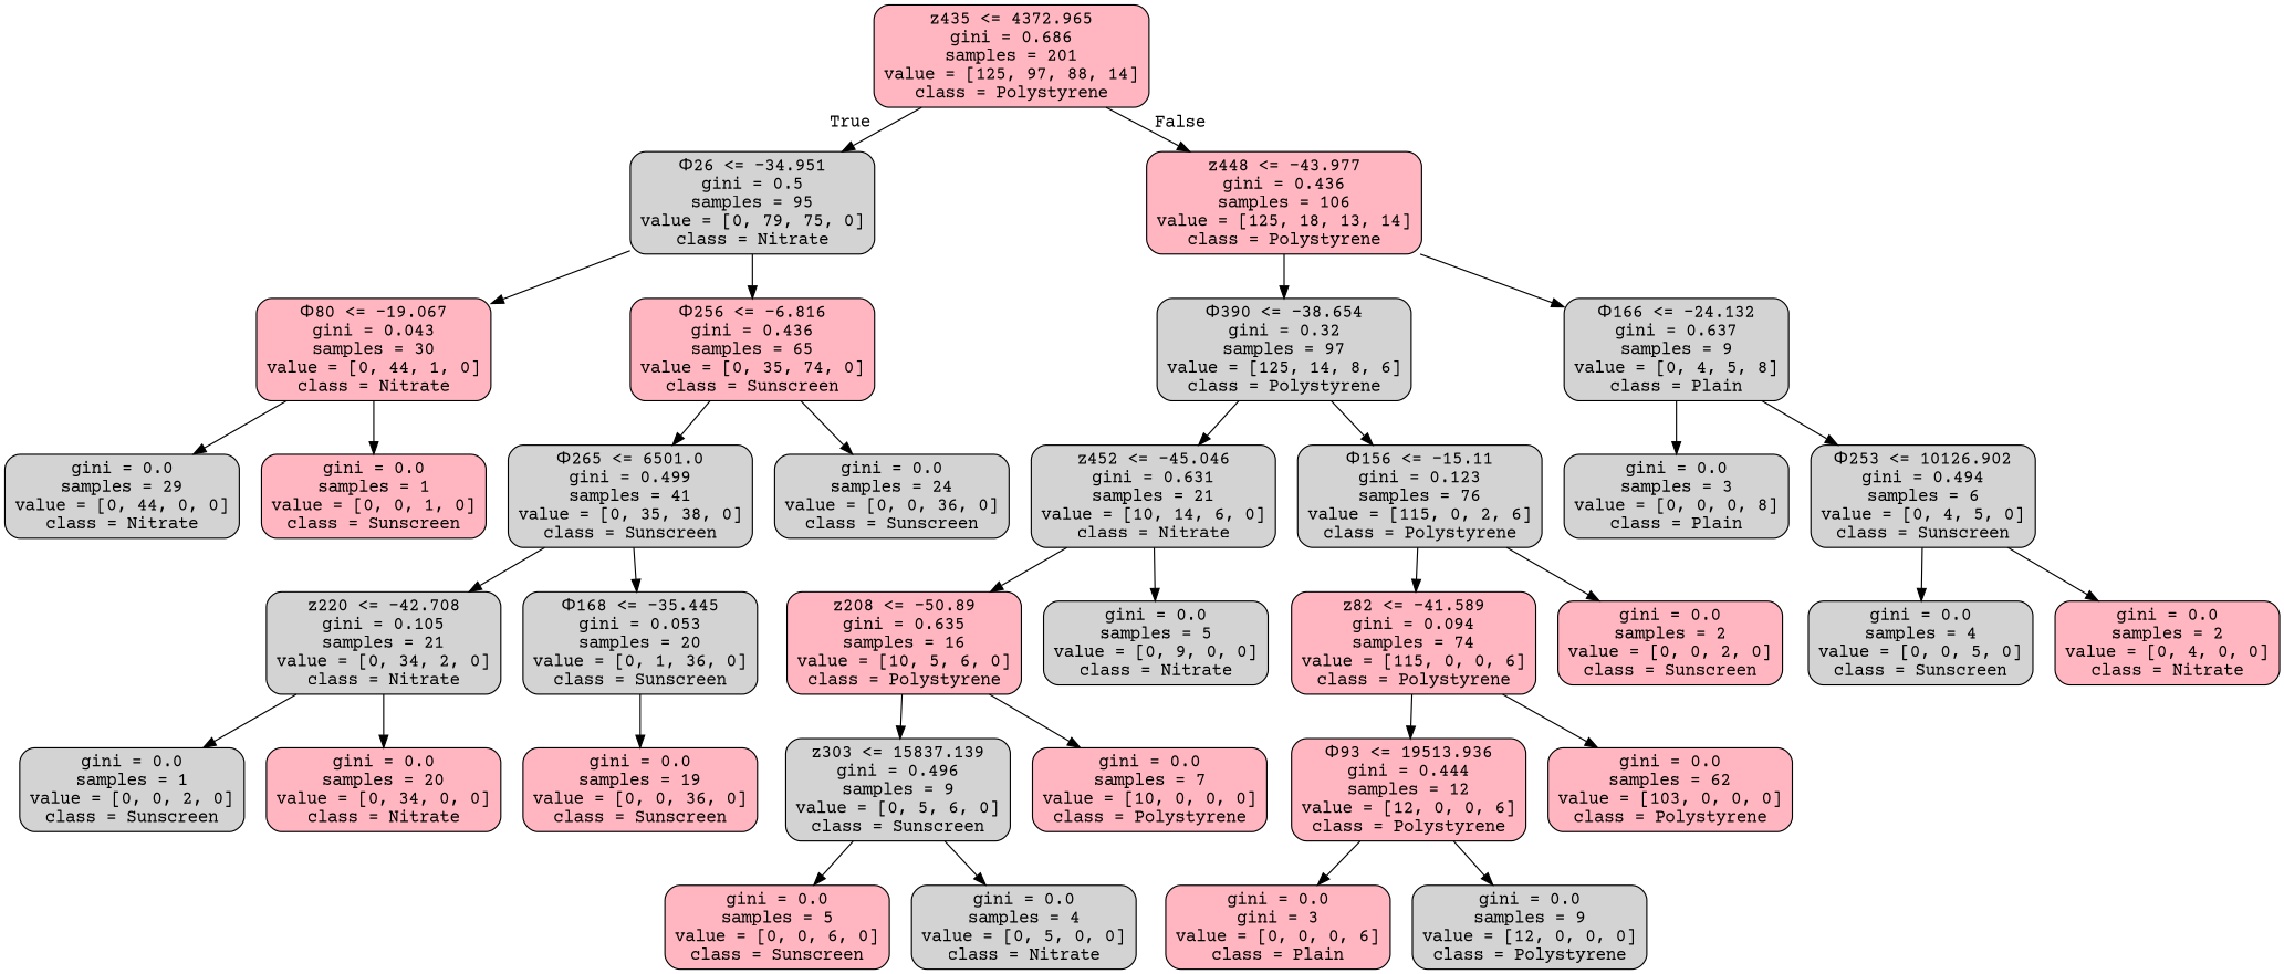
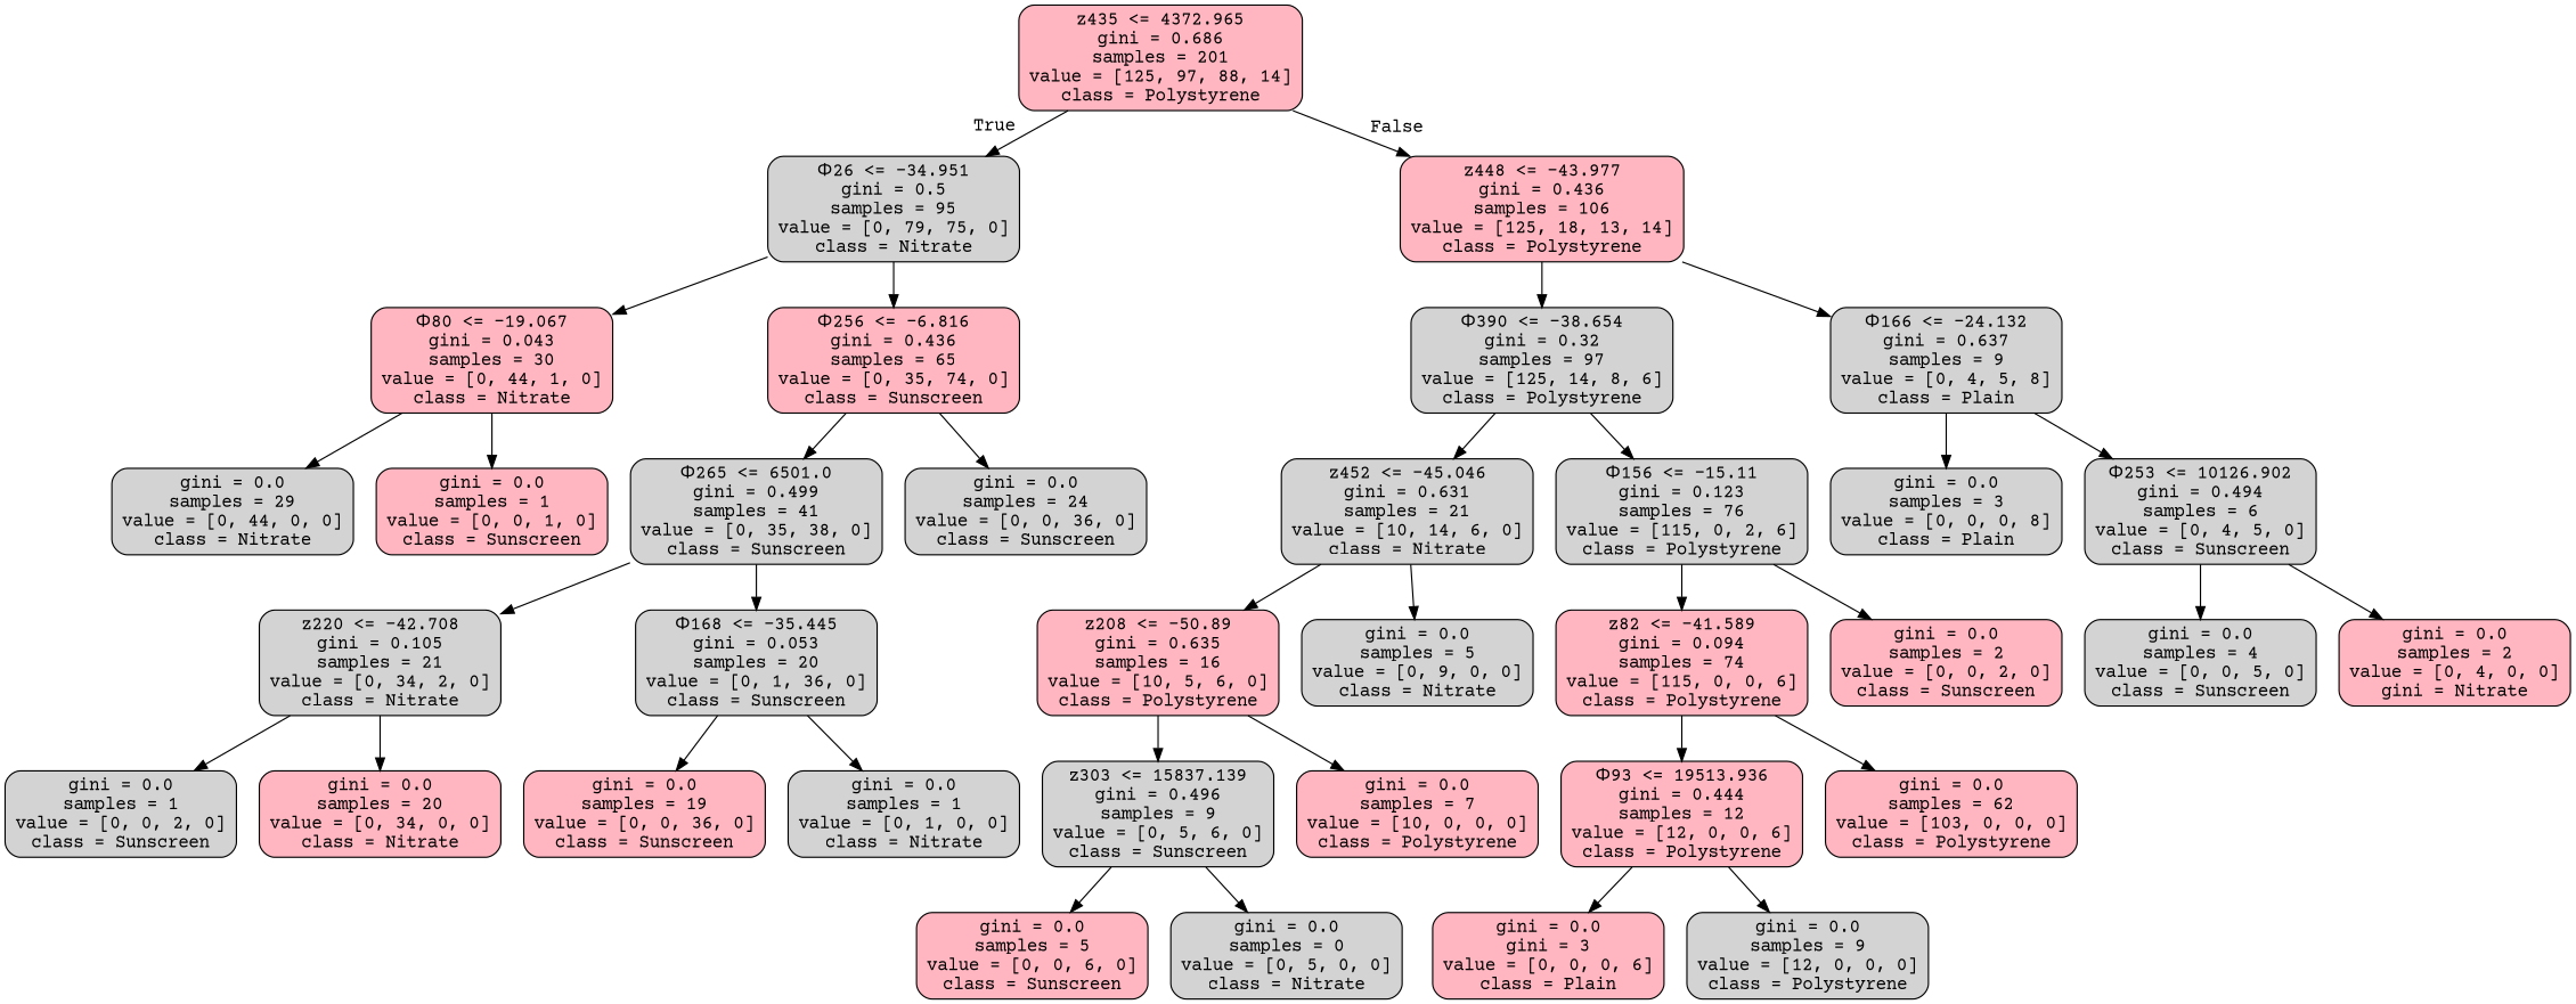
  digraph {
    fontname="Courier Prime"
    node [color=black fillcolor=lightgrey fontname="Courier Prime" shape=box style="filled, rounded"]
    edge [fontname="Courier Prime"]
    n1 [fillcolor=lightpink label="z435 <= 4372.965\ngini = 0.686\nsamples = 201\nvalue = [125, 97, 88, 14]\nclass = Polystyrene"]
    n2 [label="Φ26 <= -34.951\ngini = 0.5\nsamples = 95\nvalue = [0, 79, 75, 0]\nclass = Nitrate"]
    n3 [fillcolor=lightpink label="z448 <= -43.977\ngini = 0.436\nsamples = 106\nvalue = [125, 18, 13, 14]\nclass = Polystyrene"]
    n4 [fillcolor=lightpink label="Φ80 <= -19.067\ngini = 0.043\nsamples = 30\nvalue = [0, 44, 1, 0]\nclass = Nitrate"]
    n5 [fillcolor=lightpink label="Φ256 <= -6.816\ngini = 0.436\nsamples = 65\nvalue = [0, 35, 74, 0]\nclass = Sunscreen"]
    n6 [label="Φ390 <= -38.654\ngini = 0.32\nsamples = 97\nvalue = [125, 14, 8, 6]\nclass = Polystyrene"]
    n7 [label="Φ166 <= -24.132\ngini = 0.637\nsamples = 9\nvalue = [0, 4, 5, 8]\nclass = Plain"]
    n8 [label="gini = 0.0\nsamples = 29\nvalue = [0, 44, 0, 0]\nclass = Nitrate"]
    n9 [fillcolor=lightpink label="gini = 0.0\nsamples = 1\nvalue = [0, 0, 1, 0]\nclass = Sunscreen"]
    n10 [label="Φ265 <= 6501.0\ngini = 0.499\nsamples = 41\nvalue = [0, 35, 38, 0]\nclass = Sunscreen"]
    n11 [label="gini = 0.0\nsamples = 24\nvalue = [0, 0, 36, 0]\nclass = Sunscreen"]
    n12 [label="z220 <= -42.708\ngini = 0.105\nsamples = 21\nvalue = [0, 34, 2, 0]\nclass = Nitrate"]
    n13 [label="Φ168 <= -35.445\ngini = 0.053\nsamples = 20\nvalue = [0, 1, 36, 0]\nclass = Sunscreen"]
    n14 [label="gini = 0.0\nsamples = 1\nvalue = [0, 0, 2, 0]\nclass = Sunscreen"]
    n15 [fillcolor=lightpink label="gini = 0.0\nsamples = 20\nvalue = [0, 34, 0, 0]\nclass = Nitrate"]
    n16 [fillcolor=lightpink label="gini = 0.0\nsamples = 19\nvalue = [0, 0, 36, 0]\nclass = Sunscreen"]
+   n17 [label="gini = 0.0\nsamples = 1\nvalue = [0, 1, 0, 0]\nclass = Nitrate"]
    n18 [label="z452 <= -45.046\ngini = 0.631\nsamples = 21\nvalue = [10, 14, 6, 0]\nclass = Nitrate"]
    n19 [label="Φ156 <= -15.11\ngini = 0.123\nsamples = 76\nvalue = [115, 0, 2, 6]\nclass = Polystyrene"]
    n20 [label="gini = 0.0\nsamples = 3\nvalue = [0, 0, 0, 8]\nclass = Plain"]
    n21 [label="Φ253 <= 10126.902\ngini = 0.494\nsamples = 6\nvalue = [0, 4, 5, 0]\nclass = Sunscreen"]
    n22 [fillcolor=lightpink label="z208 <= -50.89\ngini = 0.635\nsamples = 16\nvalue = [10, 5, 6, 0]\nclass = Polystyrene"]
    n23 [label="gini = 0.0\nsamples = 5\nvalue = [0, 9, 0, 0]\nclass = Nitrate"]
    n24 [fillcolor=lightpink label="z82 <= -41.589\ngini = 0.094\nsamples = 74\nvalue = [115, 0, 0, 6]\nclass = Polystyrene"]
    n25 [fillcolor=lightpink label="gini = 0.0\nsamples = 2\nvalue = [0, 0, 2, 0]\nclass = Sunscreen"]
    n26 [label="z303 <= 15837.139\ngini = 0.496\nsamples = 9\nvalue = [0, 5, 6, 0]\nclass = Sunscreen"]
    n27 [fillcolor=lightpink label="gini = 0.0\nsamples = 7\nvalue = [10, 0, 0, 0]\nclass = Polystyrene"]
    n28 [fillcolor=lightpink label="gini = 0.0\nsamples = 5\nvalue = [0, 0, 6, 0]\nclass = Sunscreen"]
-   n29 [label="gini = 0.0\nsamples = 4\nvalue = [0, 5, 0, 0]\nclass = Nitrate"]
+   n29 [label="gini = 0.0\nsamples = 0\nvalue = [0, 5, 0, 0]\nclass = Nitrate"]
    n30 [fillcolor=lightpink label="Φ93 <= 19513.936\ngini = 0.444\nsamples = 12\nvalue = [12, 0, 0, 6]\nclass = Polystyrene"]
    n31 [fillcolor=lightpink label="gini = 0.0\nsamples = 62\nvalue = [103, 0, 0, 0]\nclass = Polystyrene"]
    n32 [fillcolor=lightpink label="gini = 0.0\ngini = 3\nvalue = [0, 0, 0, 6]\nclass = Plain"]
    n33 [label="gini = 0.0\nsamples = 9\nvalue = [12, 0, 0, 0]\nclass = Polystyrene"]
    n34 [label="gini = 0.0\nsamples = 4\nvalue = [0, 0, 5, 0]\nclass = Sunscreen"]
-   n35 [fillcolor=lightpink label="gini = 0.0\nsamples = 2\nvalue = [0, 4, 0, 0]\nclass = Nitrate"]
+   n35 [fillcolor=lightpink label="gini = 0.0\nsamples = 2\nvalue = [0, 4, 0, 0]\ngini = Nitrate"]
    n1 -> n2 [headlabel=True labelangle=45 labeldistance=2.5]
    n1 -> n3 [headlabel=False labelangle=-45 labeldistance=2.5]
    n2 -> n4
    n2 -> n5
    n3 -> n6
    n3 -> n7
    n4 -> n8
    n4 -> n9
    n5 -> n10
    n5 -> n11
    n6 -> n18
    n6 -> n19
    n7 -> n20
    n7 -> n21
    n10 -> n12
    n10 -> n13
    n12 -> n14
    n12 -> n15
    n13 -> n16
+   n13 -> n17
    n18 -> n22
    n18 -> n23
    n19 -> n24
    n19 -> n25
    n21 -> n34
    n21 -> n35
    n22 -> n26
    n22 -> n27
    n24 -> n30
    n24 -> n31
    n26 -> n28
    n26 -> n29
    n30 -> n32
    n30 -> n33
  }
